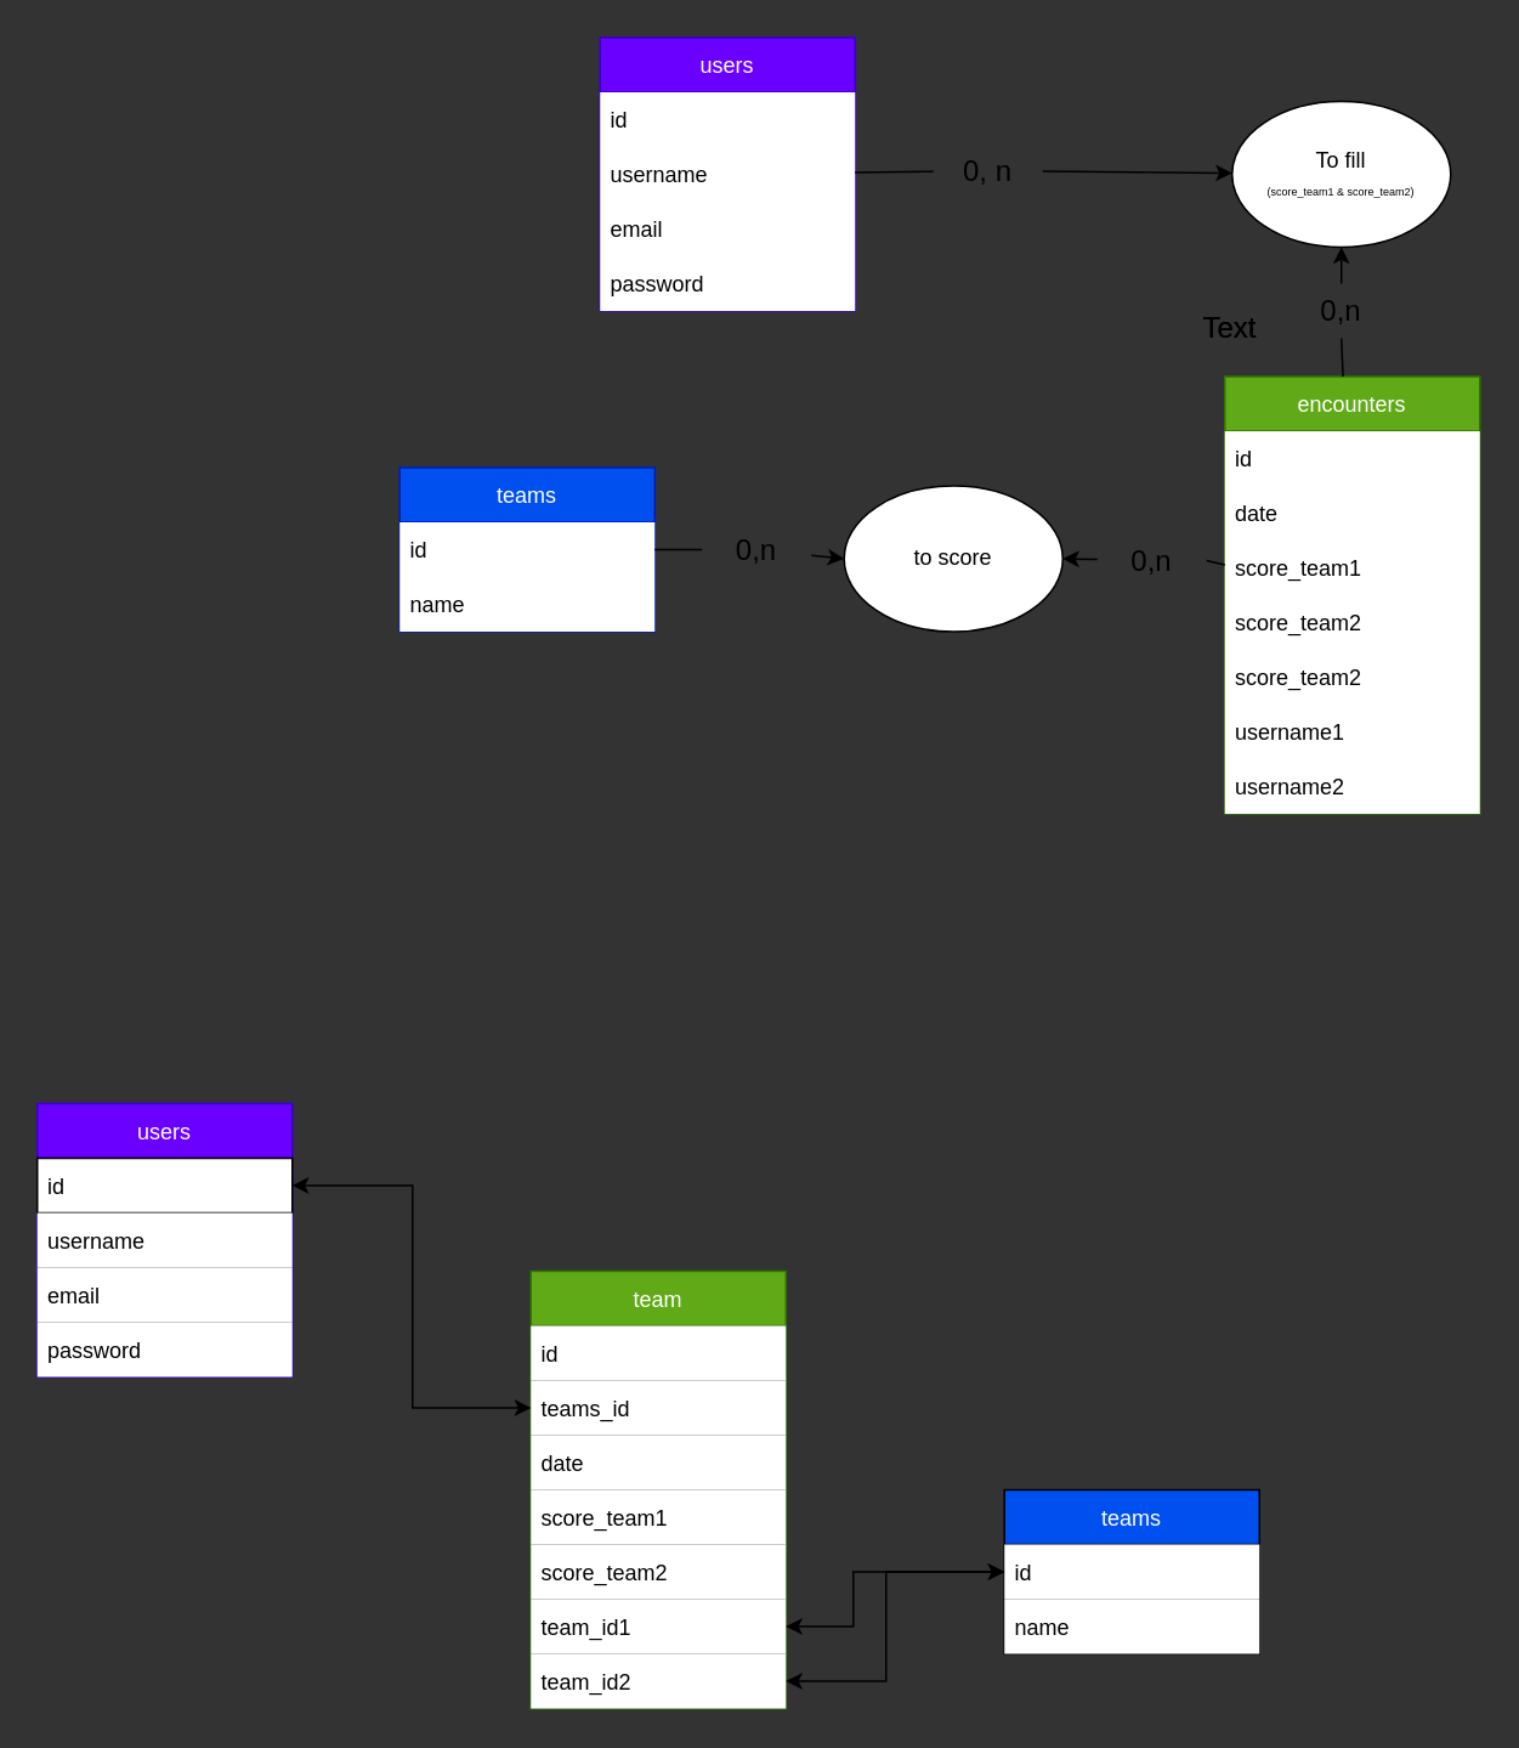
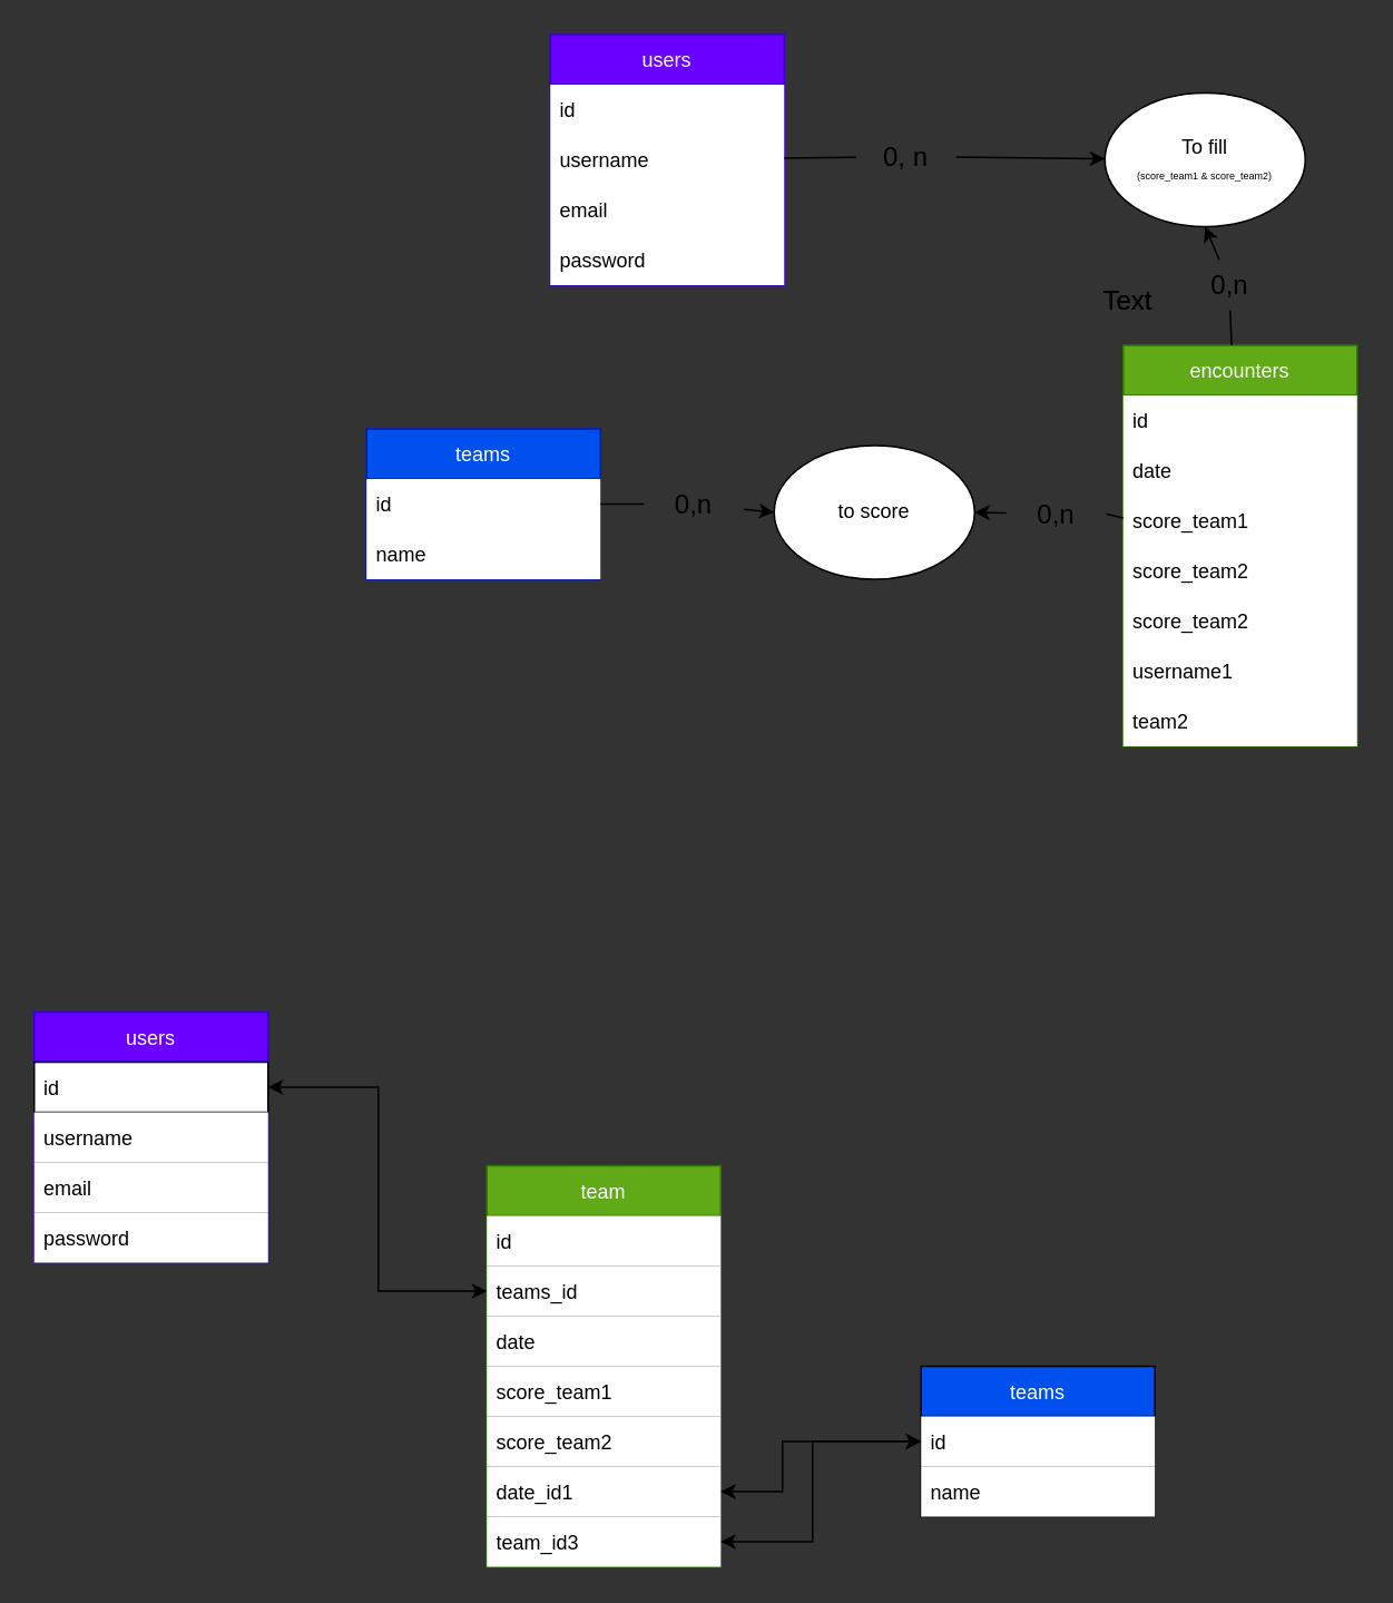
  <mxCell id="0" />
  <mxCell id="1" parent="0" />
  <mxCell id="2" style="edgeStyle=none;html=1;rounded=0;startArrow=none;" parent="1" source="24" target="23" edge="1"><mxGeometry relative="1" as="geometry"><mxPoint x="520" y="97" as="targetPoint" /></mxGeometry></mxCell>
  <mxCell id="3" value="users" style="swimlane;fontStyle=0;childLayout=stackLayout;horizontal=1;startSize=30;horizontalStack=0;resizeParent=1;resizeParentMax=0;resizeLast=0;collapsible=1;marginBottom=0;fillColor=#6a00ff;fontColor=#ffffff;strokeColor=#3700CC;rounded=0;" parent="1" vertex="1"><mxGeometry x="329" y="20" width="140" height="150" as="geometry" /></mxCell>
  <mxCell id="4" value="id" style="text;strokeColor=none;fillColor=default;align=left;verticalAlign=middle;spacingLeft=4;spacingRight=4;overflow=hidden;points=[[0,0.5],[1,0.5]];portConstraint=eastwest;rotatable=0;rounded=0;" parent="3" vertex="1"><mxGeometry y="30" width="140" height="30" as="geometry" /></mxCell>
  <mxCell id="5" value="username" style="text;strokeColor=none;fillColor=default;align=left;verticalAlign=middle;spacingLeft=4;spacingRight=4;overflow=hidden;points=[[0,0.5],[1,0.5]];portConstraint=eastwest;rotatable=0;rounded=0;" parent="3" vertex="1"><mxGeometry y="60" width="140" height="30" as="geometry" /></mxCell>
  <mxCell id="6" value="email" style="text;strokeColor=none;fillColor=default;align=left;verticalAlign=middle;spacingLeft=4;spacingRight=4;overflow=hidden;points=[[0,0.5],[1,0.5]];portConstraint=eastwest;rotatable=0;rounded=0;" parent="3" vertex="1"><mxGeometry y="90" width="140" height="30" as="geometry" /></mxCell>
  <mxCell id="7" value="password" style="text;strokeColor=none;fillColor=default;align=left;verticalAlign=middle;spacingLeft=4;spacingRight=4;overflow=hidden;points=[[0,0.5],[1,0.5]];portConstraint=eastwest;rotatable=0;rounded=0;" parent="3" vertex="1"><mxGeometry y="120" width="140" height="30" as="geometry" /></mxCell>
  <mxCell id="8" style="edgeStyle=none;html=1;entryX=0;entryY=0.5;entryDx=0;entryDy=0;rounded=0;startArrow=none;" parent="1" source="32" target="22" edge="1"><mxGeometry relative="1" as="geometry"><mxPoint x="391" y="397" as="targetPoint" /></mxGeometry></mxCell>
  <mxCell id="9" value="teams" style="swimlane;fontStyle=0;childLayout=stackLayout;horizontal=1;startSize=30;horizontalStack=0;resizeParent=1;resizeParentMax=0;resizeLast=0;collapsible=1;marginBottom=0;fillColor=#0050ef;fontColor=#ffffff;strokeColor=#001DBC;rounded=0;" parent="1" vertex="1"><mxGeometry x="219" y="256" width="140" height="90" as="geometry" /></mxCell>
  <mxCell id="10" value="id" style="text;strokeColor=none;fillColor=default;align=left;verticalAlign=middle;spacingLeft=4;spacingRight=4;overflow=hidden;points=[[0,0.5],[1,0.5]];portConstraint=eastwest;rotatable=0;rounded=0;" parent="9" vertex="1"><mxGeometry y="30" width="140" height="30" as="geometry" /></mxCell>
  <mxCell id="11" value="name" style="text;strokeColor=none;fillColor=default;align=left;verticalAlign=middle;spacingLeft=4;spacingRight=4;overflow=hidden;points=[[0,0.5],[1,0.5]];portConstraint=eastwest;rotatable=0;rounded=0;" parent="9" vertex="1"><mxGeometry y="60" width="140" height="30" as="geometry" /></mxCell>
  <mxCell id="12" style="edgeStyle=none;html=1;entryX=1;entryY=0.5;entryDx=0;entryDy=0;rounded=0;startArrow=none;" parent="1" source="29" target="22" edge="1"><mxGeometry relative="1" as="geometry" /></mxCell>
  <mxCell id="13" style="edgeStyle=none;html=1;entryX=0.5;entryY=1;entryDx=0;entryDy=0;rounded=0;startArrow=none;" parent="1" source="26" target="23" edge="1"><mxGeometry relative="1" as="geometry" /></mxCell>
  <mxCell id="14" value="encounters" style="swimlane;fontStyle=0;childLayout=stackLayout;horizontal=1;startSize=30;horizontalStack=0;resizeParent=1;resizeParentMax=0;resizeLast=0;collapsible=1;marginBottom=0;fillColor=#60a917;fontColor=#ffffff;strokeColor=#2D7600;rounded=0;" parent="1" vertex="1"><mxGeometry x="672" y="206" width="140" height="240" as="geometry" /></mxCell>
  <mxCell id="15" value="id" style="text;strokeColor=none;fillColor=default;align=left;verticalAlign=middle;spacingLeft=4;spacingRight=4;overflow=hidden;points=[[0,0.5],[1,0.5]];portConstraint=eastwest;rotatable=0;rounded=0;" parent="14" vertex="1"><mxGeometry y="30" width="140" height="30" as="geometry" /></mxCell>
  <mxCell id="16" value="date" style="text;strokeColor=none;fillColor=default;align=left;verticalAlign=middle;spacingLeft=4;spacingRight=4;overflow=hidden;points=[[0,0.5],[1,0.5]];portConstraint=eastwest;rotatable=0;rounded=0;" parent="14" vertex="1"><mxGeometry y="60" width="140" height="30" as="geometry" /></mxCell>
  <mxCell id="17" value="score_team1" style="text;strokeColor=none;fillColor=default;align=left;verticalAlign=middle;spacingLeft=4;spacingRight=4;overflow=hidden;points=[[0,0.5],[1,0.5]];portConstraint=eastwest;rotatable=0;rounded=0;" parent="14" vertex="1"><mxGeometry y="90" width="140" height="30" as="geometry" /></mxCell>
  <mxCell id="18" value="score_team2" style="text;strokeColor=none;fillColor=default;align=left;verticalAlign=middle;spacingLeft=4;spacingRight=4;overflow=hidden;points=[[0,0.5],[1,0.5]];portConstraint=eastwest;rotatable=0;rounded=0;" parent="14" vertex="1"><mxGeometry y="120" width="140" height="30" as="geometry" /></mxCell>
  <mxCell id="19" value="score_team2" style="text;strokeColor=none;fillColor=default;align=left;verticalAlign=middle;spacingLeft=4;spacingRight=4;overflow=hidden;points=[[0,0.5],[1,0.5]];portConstraint=eastwest;rotatable=0;rounded=0;" parent="14" vertex="1"><mxGeometry y="150" width="140" height="30" as="geometry" /></mxCell>
  <mxCell id="20" value="username1" style="text;strokeColor=none;fillColor=default;align=left;verticalAlign=middle;spacingLeft=4;spacingRight=4;overflow=hidden;points=[[0,0.5],[1,0.5]];portConstraint=eastwest;rotatable=0;rounded=0;" parent="14" vertex="1"><mxGeometry y="180" width="140" height="30" as="geometry" /></mxCell>
- <mxCell id="21" value="username2" style="text;strokeColor=none;fillColor=default;align=left;verticalAlign=middle;spacingLeft=4;spacingRight=4;overflow=hidden;points=[[0,0.5],[1,0.5]];portConstraint=eastwest;rotatable=0;rounded=0;" parent="14" vertex="1"><mxGeometry y="210" width="140" height="30" as="geometry" /></mxCell>
+ <mxCell id="21" value="team2" style="text;strokeColor=none;fillColor=default;align=left;verticalAlign=middle;spacingLeft=4;spacingRight=4;overflow=hidden;points=[[0,0.5],[1,0.5]];portConstraint=eastwest;rotatable=0;rounded=0;" parent="14" vertex="1"><mxGeometry y="210" width="140" height="30" as="geometry" /></mxCell>
  <mxCell id="22" value="to score" style="ellipse;whiteSpace=wrap;html=1;rounded=0;" parent="1" vertex="1"><mxGeometry x="463" y="266" width="120" height="80" as="geometry" /></mxCell>
- <mxCell id="23" value="To fill &lt;br&gt;&lt;font style=&quot;font-size: 6px&quot;&gt;(score_team1 &amp;amp; score_team2)&lt;/font&gt;" style="ellipse;whiteSpace=wrap;html=1;rounded=0;" parent="1" vertex="1"><mxGeometry x="676" y="55" width="120" height="80" as="geometry" /></mxCell>
+ <mxCell id="23" value="To fill &lt;br&gt;&lt;font style=&quot;font-size: 6px&quot;&gt;(score_team1 &amp;amp; score_team2)&lt;/font&gt;" style="ellipse;whiteSpace=wrap;html=1;rounded=0;" parent="1" vertex="1"><mxGeometry x="661" y="55" width="120" height="80" as="geometry" /></mxCell>
  <mxCell id="24" value="&lt;font style=&quot;font-size: 16px&quot;&gt;0, n&lt;/font&gt;" style="text;html=1;strokeColor=none;fillColor=none;align=center;verticalAlign=middle;whiteSpace=wrap;rounded=0;fontSize=6;" parent="1" vertex="1"><mxGeometry x="512" y="78" width="60" height="30" as="geometry" /></mxCell>
  <mxCell id="25" value="" style="edgeStyle=none;html=1;rounded=0;endArrow=none;" parent="1" source="3" target="24" edge="1"><mxGeometry relative="1" as="geometry"><mxPoint x="381" y="96.416" as="sourcePoint" /><mxPoint x="732.004" y="93.486" as="targetPoint" /></mxGeometry></mxCell>
  <mxCell id="26" value="0,n" style="text;html=1;strokeColor=none;fillColor=none;align=center;verticalAlign=middle;whiteSpace=wrap;rounded=0;fontSize=16;" parent="1" vertex="1"><mxGeometry x="706" y="155" width="60" height="30" as="geometry" /></mxCell>
  <mxCell id="27" value="" style="edgeStyle=none;html=1;entryX=0.5;entryY=1;entryDx=0;entryDy=0;rounded=0;endArrow=none;" parent="1" source="14" target="26" edge="1"><mxGeometry relative="1" as="geometry"><mxPoint x="738.42" y="206" as="sourcePoint" /><mxPoint x="736" y="135" as="targetPoint" /></mxGeometry></mxCell>
  <mxCell id="28" value="Text" style="text;html=1;strokeColor=none;fillColor=none;align=center;verticalAlign=middle;whiteSpace=wrap;rounded=0;fontSize=16;" parent="1" vertex="1"><mxGeometry x="645" y="164" width="60" height="30" as="geometry" /></mxCell>
  <mxCell id="29" value="0,n" style="text;html=1;strokeColor=none;fillColor=none;align=center;verticalAlign=middle;whiteSpace=wrap;rounded=0;fontSize=16;" parent="1" vertex="1"><mxGeometry x="602" y="292" width="60" height="30" as="geometry" /></mxCell>
  <mxCell id="30" value="" style="edgeStyle=none;html=1;entryX=1;entryY=0.5;entryDx=0;entryDy=0;rounded=0;endArrow=none;" parent="1" source="14" target="29" edge="1"><mxGeometry relative="1" as="geometry"><mxPoint x="672" y="308.799" as="sourcePoint" /><mxPoint x="583" y="306" as="targetPoint" /></mxGeometry></mxCell>
  <mxCell id="31" value="Text" style="text;html=1;strokeColor=none;fillColor=none;align=center;verticalAlign=middle;whiteSpace=wrap;rounded=0;fontSize=16;" parent="1" vertex="1"><mxGeometry x="645" y="164" width="60" height="30" as="geometry" /></mxCell>
  <mxCell id="32" value="0,n" style="text;html=1;strokeColor=none;fillColor=none;align=center;verticalAlign=middle;whiteSpace=wrap;rounded=0;fontSize=16;" parent="1" vertex="1"><mxGeometry x="385" y="286" width="60" height="30" as="geometry" /></mxCell>
  <mxCell id="33" value="" style="edgeStyle=none;html=1;entryX=0;entryY=0.5;entryDx=0;entryDy=0;rounded=0;endArrow=none;" parent="1" source="9" target="32" edge="1"><mxGeometry relative="1" as="geometry"><mxPoint x="463" y="306" as="targetPoint" /><mxPoint x="384" y="304.94" as="sourcePoint" /></mxGeometry></mxCell>
  <mxCell id="34" value="users" style="swimlane;fontStyle=0;childLayout=stackLayout;horizontal=1;startSize=30;horizontalStack=0;resizeParent=1;resizeParentMax=0;resizeLast=0;collapsible=1;marginBottom=0;fillColor=#6a00ff;fontColor=#ffffff;strokeColor=#3700CC;rounded=0;" parent="1" vertex="1"><mxGeometry x="20" y="605" width="140" height="150" as="geometry" /></mxCell>
  <mxCell id="35" value="id" style="text;strokeColor=default;fillColor=default;align=left;verticalAlign=middle;spacingLeft=4;spacingRight=4;overflow=hidden;points=[[0,0.5],[1,0.5]];portConstraint=eastwest;rotatable=0;rounded=0;" parent="34" vertex="1"><mxGeometry y="30" width="140" height="30" as="geometry" /></mxCell>
  <mxCell id="36" value="username" style="text;strokeColor=none;fillColor=default;align=left;verticalAlign=middle;spacingLeft=4;spacingRight=4;overflow=hidden;points=[[0,0.5],[1,0.5]];portConstraint=eastwest;rotatable=0;rounded=0;" parent="34" vertex="1"><mxGeometry y="60" width="140" height="30" as="geometry" /></mxCell>
  <mxCell id="37" value="email" style="text;strokeColor=none;fillColor=default;align=left;verticalAlign=middle;spacingLeft=4;spacingRight=4;overflow=hidden;points=[[0,0.5],[1,0.5]];portConstraint=eastwest;rotatable=0;rounded=0;" parent="34" vertex="1"><mxGeometry y="90" width="140" height="30" as="geometry" /></mxCell>
  <mxCell id="38" value="password" style="text;strokeColor=none;fillColor=default;align=left;verticalAlign=middle;spacingLeft=4;spacingRight=4;overflow=hidden;points=[[0,0.5],[1,0.5]];portConstraint=eastwest;rotatable=0;rounded=0;" parent="34" vertex="1"><mxGeometry y="120" width="140" height="30" as="geometry" /></mxCell>
  <mxCell id="39" value="team" style="swimlane;fontStyle=0;childLayout=stackLayout;horizontal=1;startSize=30;horizontalStack=0;resizeParent=1;resizeParentMax=0;resizeLast=0;collapsible=1;marginBottom=0;fillColor=#60a917;fontColor=#ffffff;strokeColor=#2D7600;rounded=0;" parent="1" vertex="1"><mxGeometry x="291" y="697" width="140" height="240" as="geometry" /></mxCell>
  <mxCell id="40" value="id" style="text;strokeColor=none;fillColor=default;align=left;verticalAlign=middle;spacingLeft=4;spacingRight=4;overflow=hidden;points=[[0,0.5],[1,0.5]];portConstraint=eastwest;rotatable=0;rounded=0;" parent="39" vertex="1"><mxGeometry y="30" width="140" height="30" as="geometry" /></mxCell>
  <mxCell id="41" value="teams_id" style="text;strokeColor=none;fillColor=default;align=left;verticalAlign=middle;spacingLeft=4;spacingRight=4;overflow=hidden;points=[[0,0.5],[1,0.5]];portConstraint=eastwest;rotatable=0;rounded=0;" parent="39" vertex="1"><mxGeometry y="60" width="140" height="30" as="geometry" /></mxCell>
  <mxCell id="42" value="date" style="text;strokeColor=none;fillColor=default;align=left;verticalAlign=middle;spacingLeft=4;spacingRight=4;overflow=hidden;points=[[0,0.5],[1,0.5]];portConstraint=eastwest;rotatable=0;rounded=0;" parent="39" vertex="1"><mxGeometry y="90" width="140" height="30" as="geometry" /></mxCell>
  <mxCell id="43" value="score_team1" style="text;strokeColor=none;fillColor=default;align=left;verticalAlign=middle;spacingLeft=4;spacingRight=4;overflow=hidden;points=[[0,0.5],[1,0.5]];portConstraint=eastwest;rotatable=0;rounded=0;" parent="39" vertex="1"><mxGeometry y="120" width="140" height="30" as="geometry" /></mxCell>
  <mxCell id="44" value="score_team2" style="text;strokeColor=none;fillColor=default;align=left;verticalAlign=middle;spacingLeft=4;spacingRight=4;overflow=hidden;points=[[0,0.5],[1,0.5]];portConstraint=eastwest;rotatable=0;rounded=0;" parent="39" vertex="1"><mxGeometry y="150" width="140" height="30" as="geometry" /></mxCell>
- <mxCell id="45" value="team_id1" style="text;strokeColor=none;fillColor=default;align=left;verticalAlign=middle;spacingLeft=4;spacingRight=4;overflow=hidden;points=[[0,0.5],[1,0.5]];portConstraint=eastwest;rotatable=0;rounded=0;" parent="39" vertex="1"><mxGeometry y="180" width="140" height="30" as="geometry" /></mxCell>
- <mxCell id="46" value="team_id2" style="text;strokeColor=none;fillColor=default;align=left;verticalAlign=middle;spacingLeft=4;spacingRight=4;overflow=hidden;points=[[0,0.5],[1,0.5]];portConstraint=eastwest;rotatable=0;rounded=0;" parent="39" vertex="1"><mxGeometry y="210" width="140" height="30" as="geometry" /></mxCell>
+ <mxCell id="45" value="date_id1" style="text;strokeColor=none;fillColor=default;align=left;verticalAlign=middle;spacingLeft=4;spacingRight=4;overflow=hidden;points=[[0,0.5],[1,0.5]];portConstraint=eastwest;rotatable=0;rounded=0;" parent="39" vertex="1"><mxGeometry y="180" width="140" height="30" as="geometry" /></mxCell>
+ <mxCell id="46" value="team_id3" style="text;strokeColor=none;fillColor=default;align=left;verticalAlign=middle;spacingLeft=4;spacingRight=4;overflow=hidden;points=[[0,0.5],[1,0.5]];portConstraint=eastwest;rotatable=0;rounded=0;" parent="39" vertex="1"><mxGeometry y="210" width="140" height="30" as="geometry" /></mxCell>
  <mxCell id="47" value="teams" style="swimlane;fontStyle=0;childLayout=stackLayout;horizontal=1;startSize=30;horizontalStack=0;resizeParent=1;resizeParentMax=0;resizeLast=0;collapsible=1;marginBottom=0;fillColor=#0050ef;fontColor=#ffffff;strokeColor=default;rounded=0;" parent="1" vertex="1"><mxGeometry x="551" y="817" width="140" height="90" as="geometry" /></mxCell>
  <mxCell id="48" value="id" style="text;strokeColor=none;fillColor=default;align=left;verticalAlign=middle;spacingLeft=4;spacingRight=4;overflow=hidden;points=[[0,0.5],[1,0.5]];portConstraint=eastwest;rotatable=0;rounded=0;" parent="47" vertex="1"><mxGeometry y="30" width="140" height="30" as="geometry" /></mxCell>
  <mxCell id="49" value="name" style="text;strokeColor=none;fillColor=default;align=left;verticalAlign=middle;spacingLeft=4;spacingRight=4;overflow=hidden;points=[[0,0.5],[1,0.5]];portConstraint=eastwest;rotatable=0;rounded=0;" parent="47" vertex="1"><mxGeometry y="60" width="140" height="30" as="geometry" /></mxCell>
  <mxCell id="50" style="edgeStyle=elbowEdgeStyle;html=1;exitX=0;exitY=0.5;exitDx=0;exitDy=0;entryX=1;entryY=0.5;entryDx=0;entryDy=0;rounded=0;startArrow=classic;startFill=1;" parent="1" source="41" target="35" edge="1"><mxGeometry relative="1" as="geometry" /></mxCell>
  <mxCell id="51" style="edgeStyle=elbowEdgeStyle;rounded=0;html=1;startArrow=classic;startFill=1;entryX=1;entryY=0.5;entryDx=0;entryDy=0;exitX=0;exitY=0.5;exitDx=0;exitDy=0;" parent="1" source="47" target="45" edge="1"><mxGeometry relative="1" as="geometry"><mxPoint x="435.48" y="895.543" as="targetPoint" /><mxPoint x="514" y="850" as="sourcePoint" /><Array as="points"><mxPoint x="468" y="870" /><mxPoint x="479" y="886" /><mxPoint x="479" y="925" /></Array></mxGeometry></mxCell>
  <mxCell id="52" style="edgeStyle=elbowEdgeStyle;rounded=0;html=1;entryX=1;entryY=0.5;entryDx=0;entryDy=0;startArrow=classic;startFill=1;exitX=0;exitY=0.5;exitDx=0;exitDy=0;" parent="1" source="47" target="46" edge="1"><mxGeometry relative="1" as="geometry"><mxPoint x="516" y="822" as="sourcePoint" /><Array as="points"><mxPoint x="486" y="882" /></Array></mxGeometry></mxCell>
